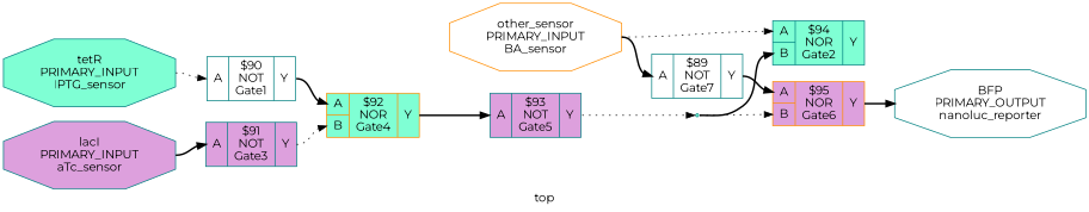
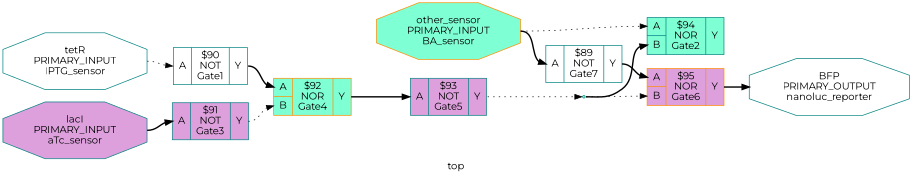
  digraph {
    fontname=Montserrat
    label=top
    rankdir=LR
    remincross=true
    node [color=teal fillcolor=white fontname=Montserrat shape=record style=filled]
    edge [color=black fontcolor=black fontname=Montserrat headport="p11:w" style=bold tailport=e]
    n6 [fontcolor=black label="BFP\nPRIMARY_OUTPUT\nnanoluc_reporter" shape=octagon]
    n8 [fillcolor=plum fontcolor=black label="lacI\nPRIMARY_INPUT\naTc_sensor" shape=octagon]
    c15 [fillcolor=plum label="{{<p11> A}|$91\nNOT\nGate3|{<p12> Y}}"]
    c17 [color=darkorange fillcolor=aquamarine label="{{<p11> A|<p16> B}|$92\nNOR\nGate4|{<p12> Y}}"]
-   n9 [color=darkorange fontcolor=black label="other_sensor\nPRIMARY_INPUT\nBA_sensor" shape=octagon]
+   n9 [color=darkorange fillcolor=aquamarine fontcolor=black label="other_sensor\nPRIMARY_INPUT\nBA_sensor" shape=octagon]
    c13 [label="{{<p11> A}|$89\nNOT\nGate7|{<p12> Y}}"]
    c19 [fillcolor=aquamarine label="{{<p11> A|<p16> B}|$94\nNOR\nGate2|{<p12> Y}}"]
    c20 [color=darkorange fillcolor=plum label="{{<p11> A|<p16> B}|$95\nNOR\nGate6|{<p12> Y}}"]
-   n10 [fillcolor=aquamarine fontcolor=black label="tetR\nPRIMARY_INPUT\nIPTG_sensor" shape=octagon]
+   n10 [fontcolor=black label="tetR\nPRIMARY_INPUT\nIPTG_sensor" shape=octagon]
    c14 [label="{{<p11> A}|$90\nNOT\nGate1|{<p12> Y}}"]
    c18 [fillcolor=plum label="{{<p11> A}|$93\nNOT\nGate5|{<p12> Y}}"]
    n1 [fillcolor=aquamarine shape=point]
    n8 -> c15
    c15 -> c17 [headport="p16:w" style=dotted tailport="p12:e"]
    c17 -> c18 [tailport="p12:e"]
    n9 -> c13
    n9 -> c19 [style=dotted]
    c13 -> c20 [tailport="p12:e"]
    c20 -> n6 [headport=w tailport="p12:e"]
    n10 -> c14 [style=dotted]
    c14 -> c17 [tailport="p12:e"]
    c18 -> n1 [headport=w style=dotted tailport="p12:e"]
    n1 -> c19 [headport="p16:w"]
    n1 -> c20 [headport="p16:w" style=dotted]
  }
